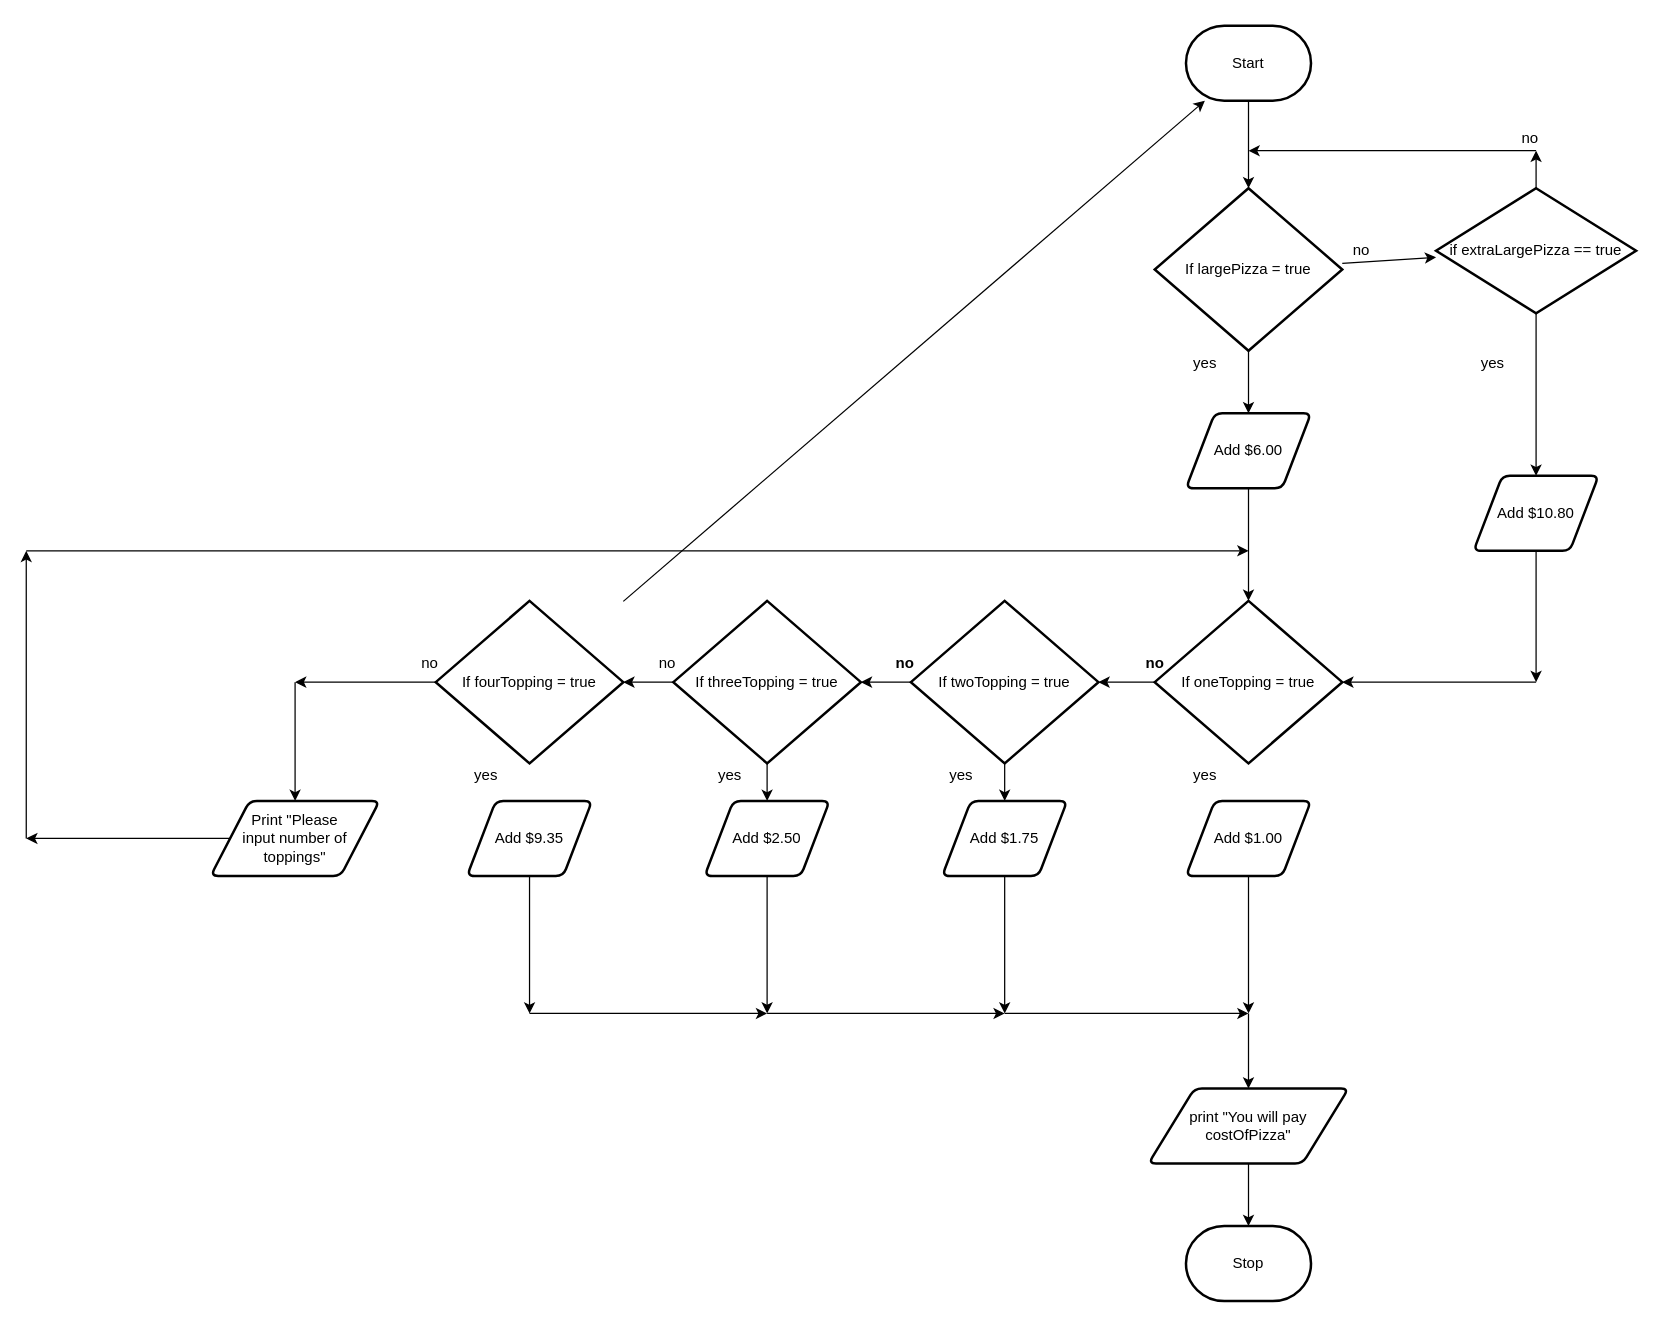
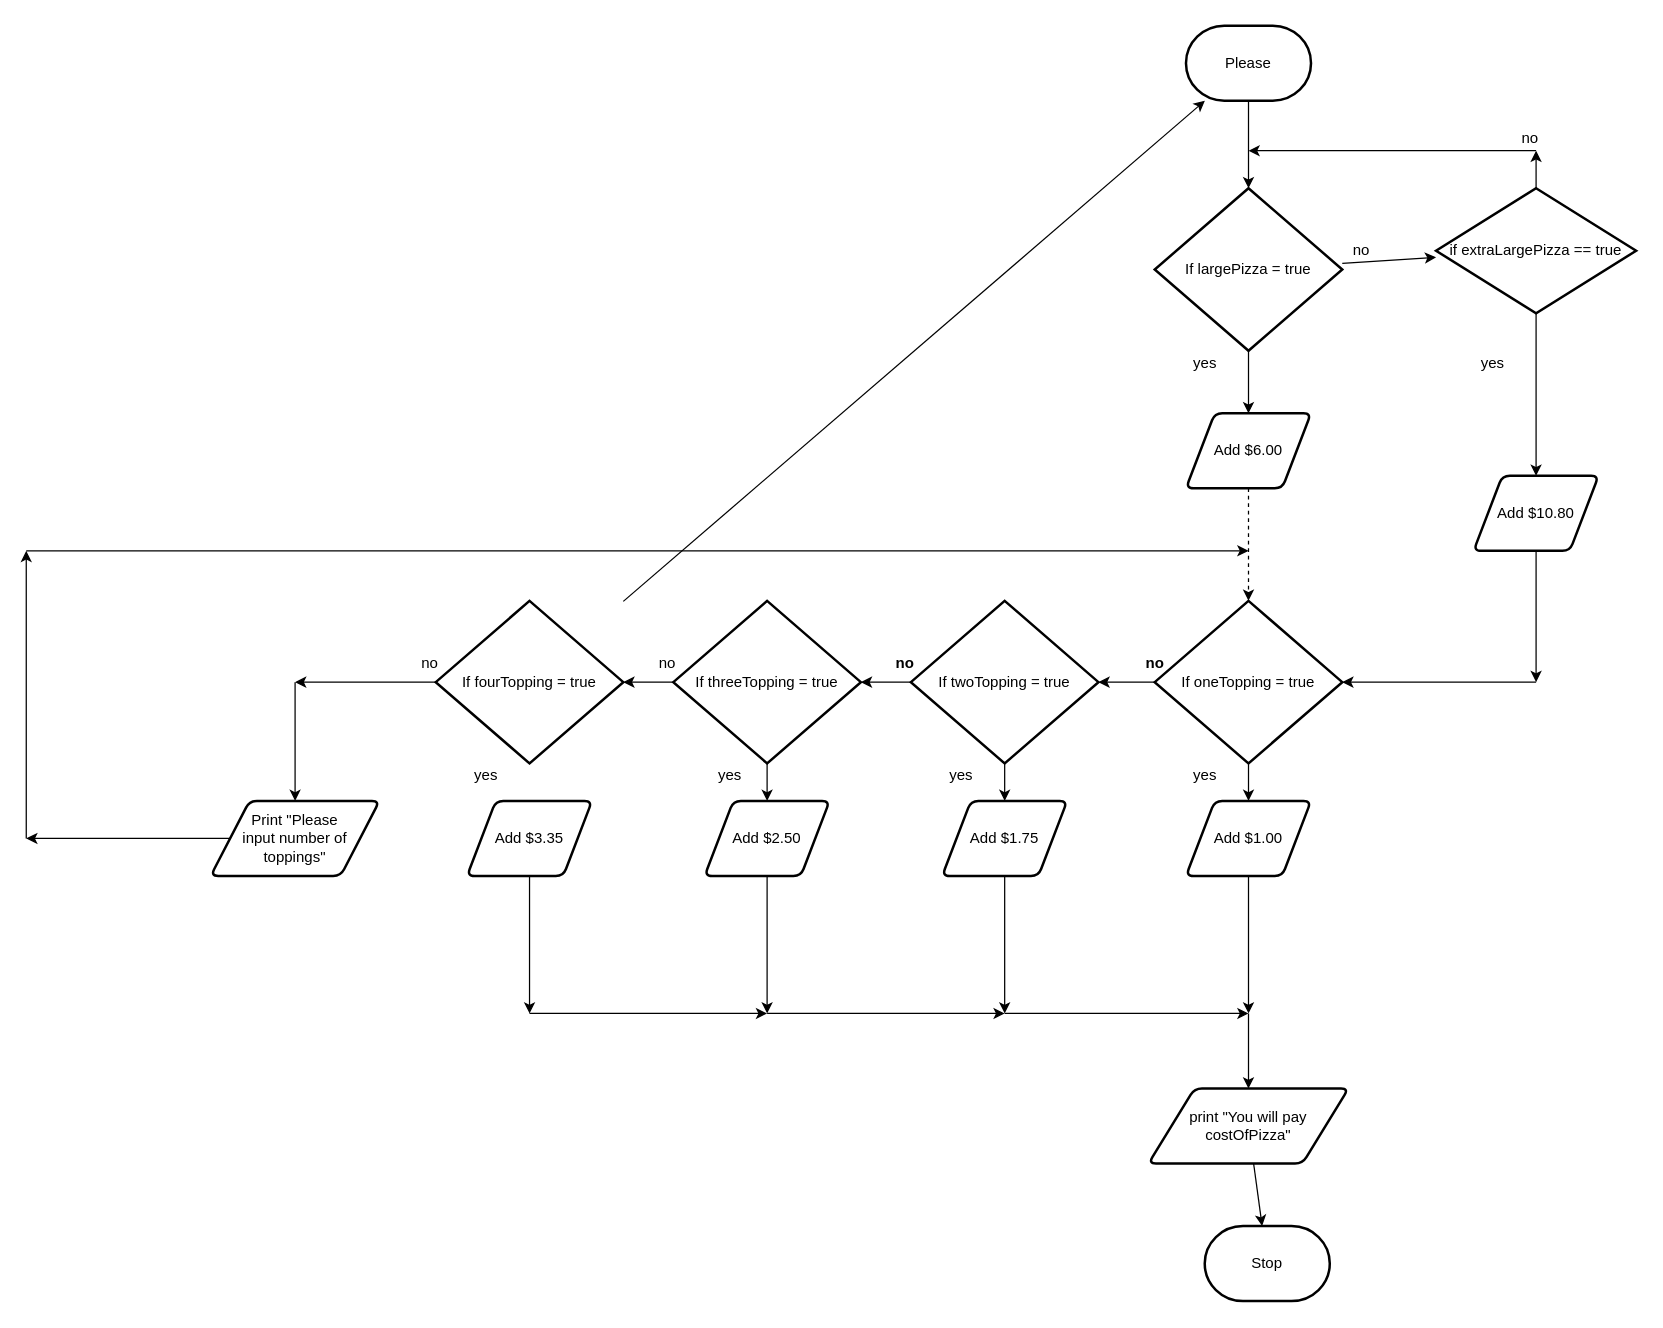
  <mxCell id="0" />
  <mxCell id="1" parent="0" />
  <mxCell id="2" value="" style="edgeStyle=none;html=1;" parent="1" source="3" target="6" edge="1"><mxGeometry relative="1" as="geometry" /></mxCell>
- <mxCell id="3" value="Start" style="strokeWidth=2;html=1;shape=mxgraph.flowchart.terminator;whiteSpace=wrap;" parent="1" vertex="1"><mxGeometry x="948" y="20" width="100" height="60" as="geometry" /></mxCell>
+ <mxCell id="3" value="Please" style="strokeWidth=2;html=1;shape=mxgraph.flowchart.terminator;whiteSpace=wrap;" parent="1" vertex="1"><mxGeometry x="948" y="20" width="100" height="60" as="geometry" /></mxCell>
  <mxCell id="4" value="" style="edgeStyle=none;html=1;" parent="1" source="6" target="12" edge="1"><mxGeometry relative="1" as="geometry" /></mxCell>
  <mxCell id="5" value="" style="edgeStyle=none;html=1;" edge="1" parent="1" source="6" target="56"><mxGeometry relative="1" as="geometry" /></mxCell>
  <mxCell id="6" value="If largePizza = true" style="strokeWidth=2;html=1;shape=mxgraph.flowchart.decision;whiteSpace=wrap;" parent="1" vertex="1"><mxGeometry x="923" y="150" width="150" height="130" as="geometry" /></mxCell>
  <mxCell id="7" value="" style="edgeStyle=none;html=1;" parent="1" source="9" target="18" edge="1"><mxGeometry relative="1" as="geometry" /></mxCell>
+ <mxCell id="8" value="" style="edgeStyle=none;html=1;" parent="1" source="9" target="26" edge="1"><mxGeometry relative="1" as="geometry" /></mxCell>
  <mxCell id="9" value="If oneTopping = true" style="strokeWidth=2;html=1;shape=mxgraph.flowchart.decision;whiteSpace=wrap;" parent="1" vertex="1"><mxGeometry x="923" y="480" width="150" height="130" as="geometry" /></mxCell>
  <mxCell id="10" value="yes" style="text;html=1;align=center;verticalAlign=middle;resizable=0;points=[];autosize=1;strokeColor=none;fillColor=none;" parent="1" vertex="1"><mxGeometry x="948" y="280" width="30" height="20" as="geometry" /></mxCell>
- <mxCell id="11" value="" style="edgeStyle=none;html=1;" parent="1" source="12" target="9" edge="1"><mxGeometry relative="1" as="geometry" /></mxCell>
+ <mxCell id="11" value="" style="edgeStyle=none;html=1;dashed=1;" parent="1" source="12" target="9" edge="1"><mxGeometry relative="1" as="geometry" /></mxCell>
  <mxCell id="12" value="Add $6.00" style="shape=parallelogram;html=1;strokeWidth=2;perimeter=parallelogramPerimeter;whiteSpace=wrap;rounded=1;arcSize=12;size=0.23;" parent="1" vertex="1"><mxGeometry x="948" y="330" width="100" height="60" as="geometry" /></mxCell>
  <mxCell id="13" value="" style="edgeStyle=none;html=1;" parent="1" source="14" edge="1"><mxGeometry relative="1" as="geometry"><mxPoint x="1228" y="545" as="targetPoint" /></mxGeometry></mxCell>
  <mxCell id="14" value="Add $10.80" style="shape=parallelogram;html=1;strokeWidth=2;perimeter=parallelogramPerimeter;whiteSpace=wrap;rounded=1;arcSize=12;size=0.23;" parent="1" vertex="1"><mxGeometry x="1178" y="380" width="100" height="60" as="geometry" /></mxCell>
  <mxCell id="15" value="" style="edgeStyle=none;html=1;" parent="1" target="9" edge="1"><mxGeometry relative="1" as="geometry"><mxPoint x="1228" y="545" as="sourcePoint" /></mxGeometry></mxCell>
  <mxCell id="16" value="" style="edgeStyle=none;html=1;" parent="1" source="18" target="21" edge="1"><mxGeometry relative="1" as="geometry" /></mxCell>
  <mxCell id="17" value="" style="edgeStyle=none;html=1;" parent="1" source="18" target="28" edge="1"><mxGeometry relative="1" as="geometry" /></mxCell>
  <mxCell id="18" value="If twoTopping = true" style="strokeWidth=2;html=1;shape=mxgraph.flowchart.decision;whiteSpace=wrap;" parent="1" vertex="1"><mxGeometry x="728" y="480" width="150" height="130" as="geometry" /></mxCell>
  <mxCell id="19" value="" style="edgeStyle=none;html=1;" parent="1" source="21" target="24" edge="1"><mxGeometry relative="1" as="geometry" /></mxCell>
  <mxCell id="20" value="" style="edgeStyle=none;html=1;" parent="1" source="21" target="30" edge="1"><mxGeometry relative="1" as="geometry" /></mxCell>
  <mxCell id="21" value="If threeTopping = true" style="strokeWidth=2;html=1;shape=mxgraph.flowchart.decision;whiteSpace=wrap;" parent="1" vertex="1"><mxGeometry x="538" y="480" width="150" height="130" as="geometry" /></mxCell>
  <mxCell id="22" value="" style="edgeStyle=none;html=1;" parent="1" source="24" edge="1"><mxGeometry relative="1" as="geometry"><mxPoint x="235.5" y="545" as="targetPoint" /></mxGeometry></mxCell>
  <mxCell id="23" value="" style="edgeStyle=none;html=1;" parent="1" source="24" target="3" edge="1"><mxGeometry relative="1" as="geometry" /></mxCell>
  <mxCell id="24" value="If fourTopping = true" style="strokeWidth=2;html=1;shape=mxgraph.flowchart.decision;whiteSpace=wrap;" parent="1" vertex="1"><mxGeometry x="348" y="480" width="150" height="130" as="geometry" /></mxCell>
  <mxCell id="25" value="" style="edgeStyle=none;html=1;" parent="1" source="26" edge="1"><mxGeometry relative="1" as="geometry"><mxPoint x="998" y="810" as="targetPoint" /></mxGeometry></mxCell>
  <mxCell id="26" value="Add $1.00" style="shape=parallelogram;html=1;strokeWidth=2;perimeter=parallelogramPerimeter;whiteSpace=wrap;rounded=1;arcSize=12;size=0.23;" parent="1" vertex="1"><mxGeometry x="948" y="640" width="100" height="60" as="geometry" /></mxCell>
  <mxCell id="27" value="" style="edgeStyle=none;html=1;" parent="1" source="28" edge="1"><mxGeometry relative="1" as="geometry"><mxPoint x="803" y="810" as="targetPoint" /></mxGeometry></mxCell>
  <mxCell id="28" value="Add $1.75" style="shape=parallelogram;html=1;strokeWidth=2;perimeter=parallelogramPerimeter;whiteSpace=wrap;rounded=1;arcSize=12;size=0.23;" parent="1" vertex="1"><mxGeometry x="753" y="640" width="100" height="60" as="geometry" /></mxCell>
  <mxCell id="29" value="" style="edgeStyle=none;html=1;" parent="1" source="30" edge="1"><mxGeometry relative="1" as="geometry"><mxPoint x="613" y="810" as="targetPoint" /></mxGeometry></mxCell>
  <mxCell id="30" value="Add $2.50" style="shape=parallelogram;html=1;strokeWidth=2;perimeter=parallelogramPerimeter;whiteSpace=wrap;rounded=1;arcSize=12;size=0.23;" parent="1" vertex="1"><mxGeometry x="563" y="640" width="100" height="60" as="geometry" /></mxCell>
  <mxCell id="31" value="" style="edgeStyle=none;html=1;" parent="1" source="32" edge="1"><mxGeometry relative="1" as="geometry"><mxPoint x="423" y="810" as="targetPoint" /></mxGeometry></mxCell>
- <mxCell id="32" value="Add $9.35" style="shape=parallelogram;html=1;strokeWidth=2;perimeter=parallelogramPerimeter;whiteSpace=wrap;rounded=1;arcSize=12;size=0.23;" parent="1" vertex="1"><mxGeometry x="373" y="640" width="100" height="60" as="geometry" /></mxCell>
+ <mxCell id="32" value="Add $3.35" style="shape=parallelogram;html=1;strokeWidth=2;perimeter=parallelogramPerimeter;whiteSpace=wrap;rounded=1;arcSize=12;size=0.23;" parent="1" vertex="1"><mxGeometry x="373" y="640" width="100" height="60" as="geometry" /></mxCell>
  <mxCell id="33" value="" style="edgeStyle=none;html=1;" parent="1" source="34" edge="1"><mxGeometry relative="1" as="geometry"><mxPoint x="20.5" y="670" as="targetPoint" /></mxGeometry></mxCell>
  <mxCell id="34" value="Print &quot;Please &lt;br&gt;input number of toppings&quot;" style="shape=parallelogram;html=1;strokeWidth=2;perimeter=parallelogramPerimeter;whiteSpace=wrap;rounded=1;arcSize=12;size=0.23;" parent="1" vertex="1"><mxGeometry x="168" y="640" width="135" height="60" as="geometry" /></mxCell>
  <mxCell id="35" value="" style="edgeStyle=none;html=1;" parent="1" target="34" edge="1"><mxGeometry relative="1" as="geometry"><mxPoint x="235.5" y="545" as="sourcePoint" /></mxGeometry></mxCell>
  <mxCell id="36" value="no" style="text;html=1;align=center;verticalAlign=middle;resizable=0;points=[];autosize=1;strokeColor=none;fillColor=none;" parent="1" vertex="1"><mxGeometry x="328" y="520" width="30" height="20" as="geometry" /></mxCell>
  <mxCell id="37" value="no" style="text;html=1;align=center;verticalAlign=middle;resizable=0;points=[];autosize=1;strokeColor=none;fillColor=none;" parent="1" vertex="1"><mxGeometry x="518" y="520" width="30" height="20" as="geometry" /></mxCell>
  <mxCell id="38" value="no" style="text;html=1;align=center;verticalAlign=middle;resizable=0;points=[];autosize=1;strokeColor=none;fillColor=none;fontStyle=1" parent="1" vertex="1"><mxGeometry x="708" y="520" width="30" height="20" as="geometry" /></mxCell>
  <mxCell id="39" value="no" style="text;html=1;align=center;verticalAlign=middle;resizable=0;points=[];autosize=1;strokeColor=none;fillColor=none;fontStyle=1" parent="1" vertex="1"><mxGeometry x="908" y="520" width="30" height="20" as="geometry" /></mxCell>
  <mxCell id="40" value="yes" style="text;html=1;align=center;verticalAlign=middle;resizable=0;points=[];autosize=1;strokeColor=none;fillColor=none;" parent="1" vertex="1"><mxGeometry x="373" y="610" width="30" height="20" as="geometry" /></mxCell>
  <mxCell id="41" value="yes" style="text;html=1;align=center;verticalAlign=middle;resizable=0;points=[];autosize=1;strokeColor=none;fillColor=none;" parent="1" vertex="1"><mxGeometry x="568" y="610" width="30" height="20" as="geometry" /></mxCell>
  <mxCell id="42" value="yes" style="text;html=1;align=center;verticalAlign=middle;resizable=0;points=[];autosize=1;strokeColor=none;fillColor=none;" parent="1" vertex="1"><mxGeometry x="753" y="610" width="30" height="20" as="geometry" /></mxCell>
  <mxCell id="43" value="yes" style="text;html=1;align=center;verticalAlign=middle;resizable=0;points=[];autosize=1;strokeColor=none;fillColor=none;" parent="1" vertex="1"><mxGeometry x="948" y="610" width="30" height="20" as="geometry" /></mxCell>
  <mxCell id="44" value="" style="edgeStyle=none;html=1;" parent="1" edge="1"><mxGeometry relative="1" as="geometry"><mxPoint x="423" y="810" as="sourcePoint" /><mxPoint x="613" y="810" as="targetPoint" /></mxGeometry></mxCell>
  <mxCell id="45" value="" style="edgeStyle=none;html=1;" parent="1" edge="1"><mxGeometry relative="1" as="geometry"><mxPoint x="613" y="810" as="sourcePoint" /><mxPoint x="803" y="810" as="targetPoint" /></mxGeometry></mxCell>
  <mxCell id="46" value="" style="edgeStyle=none;html=1;" parent="1" edge="1"><mxGeometry relative="1" as="geometry"><mxPoint x="803" y="810" as="sourcePoint" /><mxPoint x="998" y="810" as="targetPoint" /></mxGeometry></mxCell>
  <mxCell id="47" value="" style="edgeStyle=none;html=1;" parent="1" target="50" edge="1"><mxGeometry relative="1" as="geometry"><mxPoint x="998" y="810" as="sourcePoint" /></mxGeometry></mxCell>
- <mxCell id="48" value="Stop" style="strokeWidth=2;html=1;shape=mxgraph.flowchart.terminator;whiteSpace=wrap;" parent="1" vertex="1"><mxGeometry x="948" y="980" width="100" height="60" as="geometry" /></mxCell>
+ <mxCell id="48" value="Stop" style="strokeWidth=2;html=1;shape=mxgraph.flowchart.terminator;whiteSpace=wrap;" parent="1" vertex="1"><mxGeometry x="963" y="980" width="100" height="60" as="geometry" /></mxCell>
  <mxCell id="49" value="" style="edgeStyle=none;html=1;" parent="1" source="50" target="48" edge="1"><mxGeometry relative="1" as="geometry" /></mxCell>
  <mxCell id="50" value="&lt;span&gt;print &quot;You will pay costOfPizza&quot;&lt;/span&gt;" style="shape=parallelogram;html=1;strokeWidth=2;perimeter=parallelogramPerimeter;whiteSpace=wrap;rounded=1;arcSize=12;size=0.23;" parent="1" vertex="1"><mxGeometry x="918" y="870" width="160" height="60" as="geometry" /></mxCell>
  <mxCell id="51" value="no" style="text;html=1;align=center;verticalAlign=middle;resizable=0;points=[];autosize=1;strokeColor=none;fillColor=none;" parent="1" vertex="1"><mxGeometry x="1073" y="190" width="30" height="20" as="geometry" /></mxCell>
  <mxCell id="52" value="" style="edgeStyle=none;html=1;" parent="1" edge="1"><mxGeometry relative="1" as="geometry"><mxPoint x="20.5" y="670" as="sourcePoint" /><mxPoint x="20.5" y="440" as="targetPoint" /></mxGeometry></mxCell>
  <mxCell id="53" value="" style="edgeStyle=none;html=1;" parent="1" edge="1"><mxGeometry relative="1" as="geometry"><mxPoint x="20.5" y="440" as="sourcePoint" /><mxPoint x="998" y="440" as="targetPoint" /></mxGeometry></mxCell>
  <mxCell id="54" value="" style="edgeStyle=none;html=1;" edge="1" parent="1" source="56" target="14"><mxGeometry relative="1" as="geometry" /></mxCell>
  <mxCell id="55" value="" style="edgeStyle=none;html=1;" edge="1" parent="1" source="56"><mxGeometry relative="1" as="geometry"><mxPoint x="1228" y="120" as="targetPoint" /></mxGeometry></mxCell>
  <mxCell id="56" value="if extraLargePizza == true" style="strokeWidth=2;html=1;shape=mxgraph.flowchart.decision;whiteSpace=wrap;" vertex="1" parent="1"><mxGeometry x="1148" y="150" width="160" height="100" as="geometry" /></mxCell>
  <mxCell id="57" value="yes" style="text;html=1;align=center;verticalAlign=middle;resizable=0;points=[];autosize=1;strokeColor=none;fillColor=none;" vertex="1" parent="1"><mxGeometry x="1178" y="280" width="30" height="20" as="geometry" /></mxCell>
  <mxCell id="58" value="no" style="text;html=1;align=center;verticalAlign=middle;resizable=0;points=[];autosize=1;strokeColor=none;fillColor=none;" vertex="1" parent="1"><mxGeometry x="1208" y="100" width="30" height="20" as="geometry" /></mxCell>
  <mxCell id="59" value="" style="edgeStyle=none;html=1;" edge="1" parent="1"><mxGeometry relative="1" as="geometry"><mxPoint x="1228" y="120" as="sourcePoint" /><mxPoint x="998" y="120" as="targetPoint" /></mxGeometry></mxCell>
